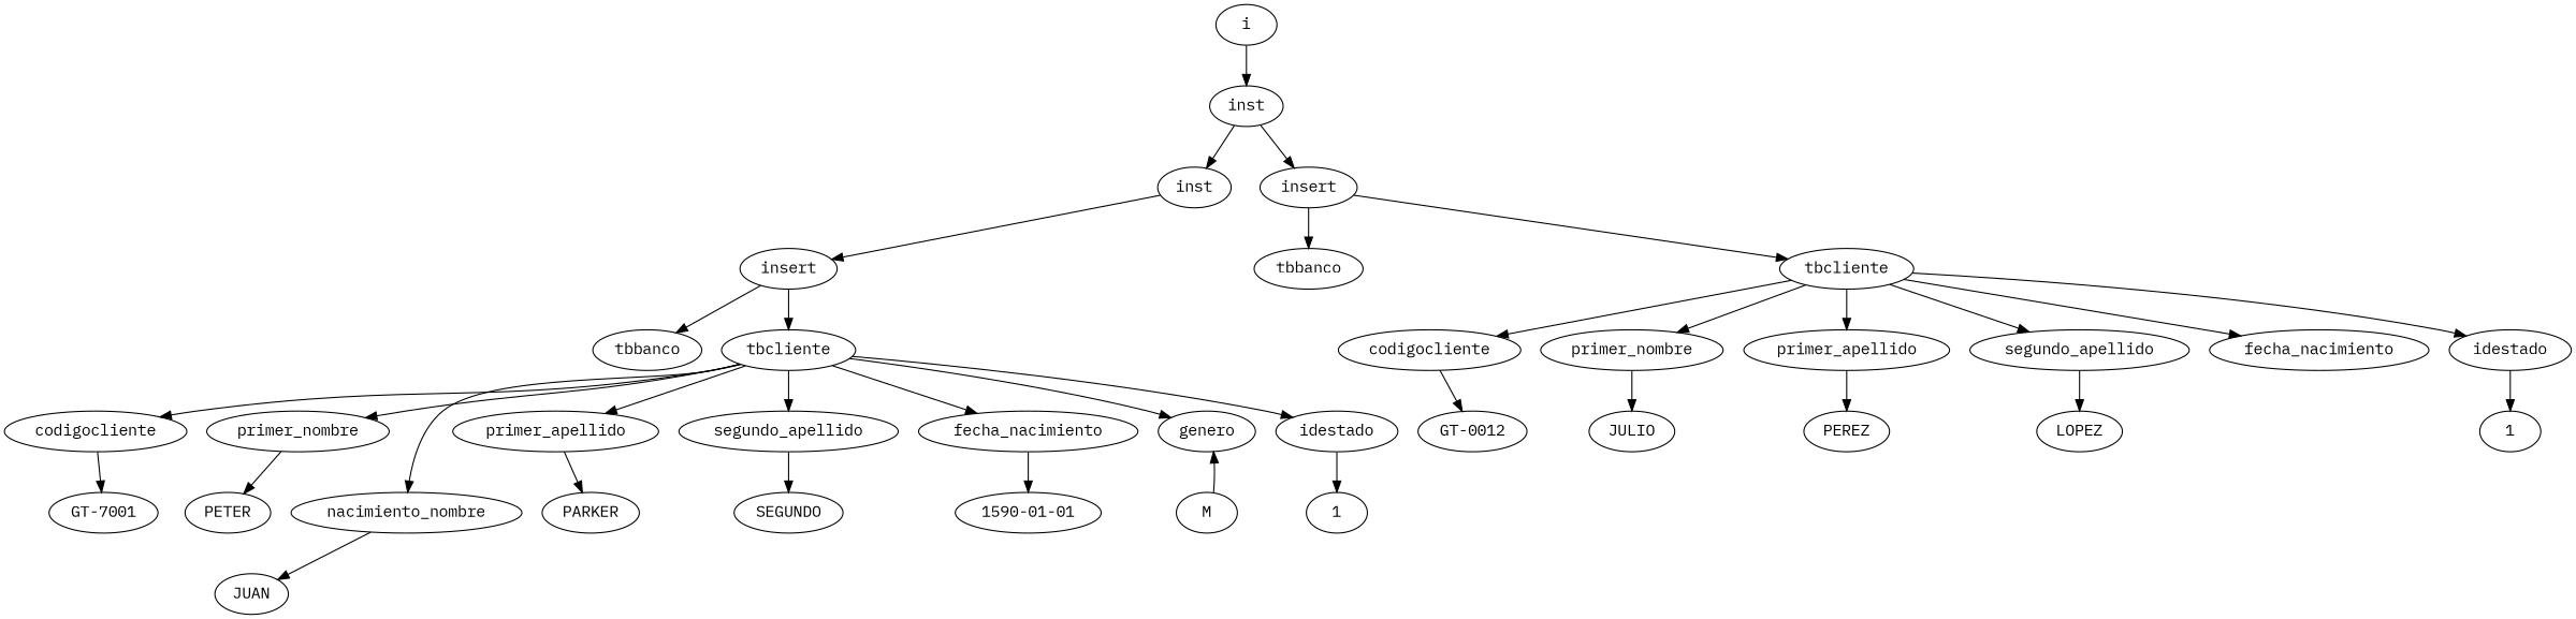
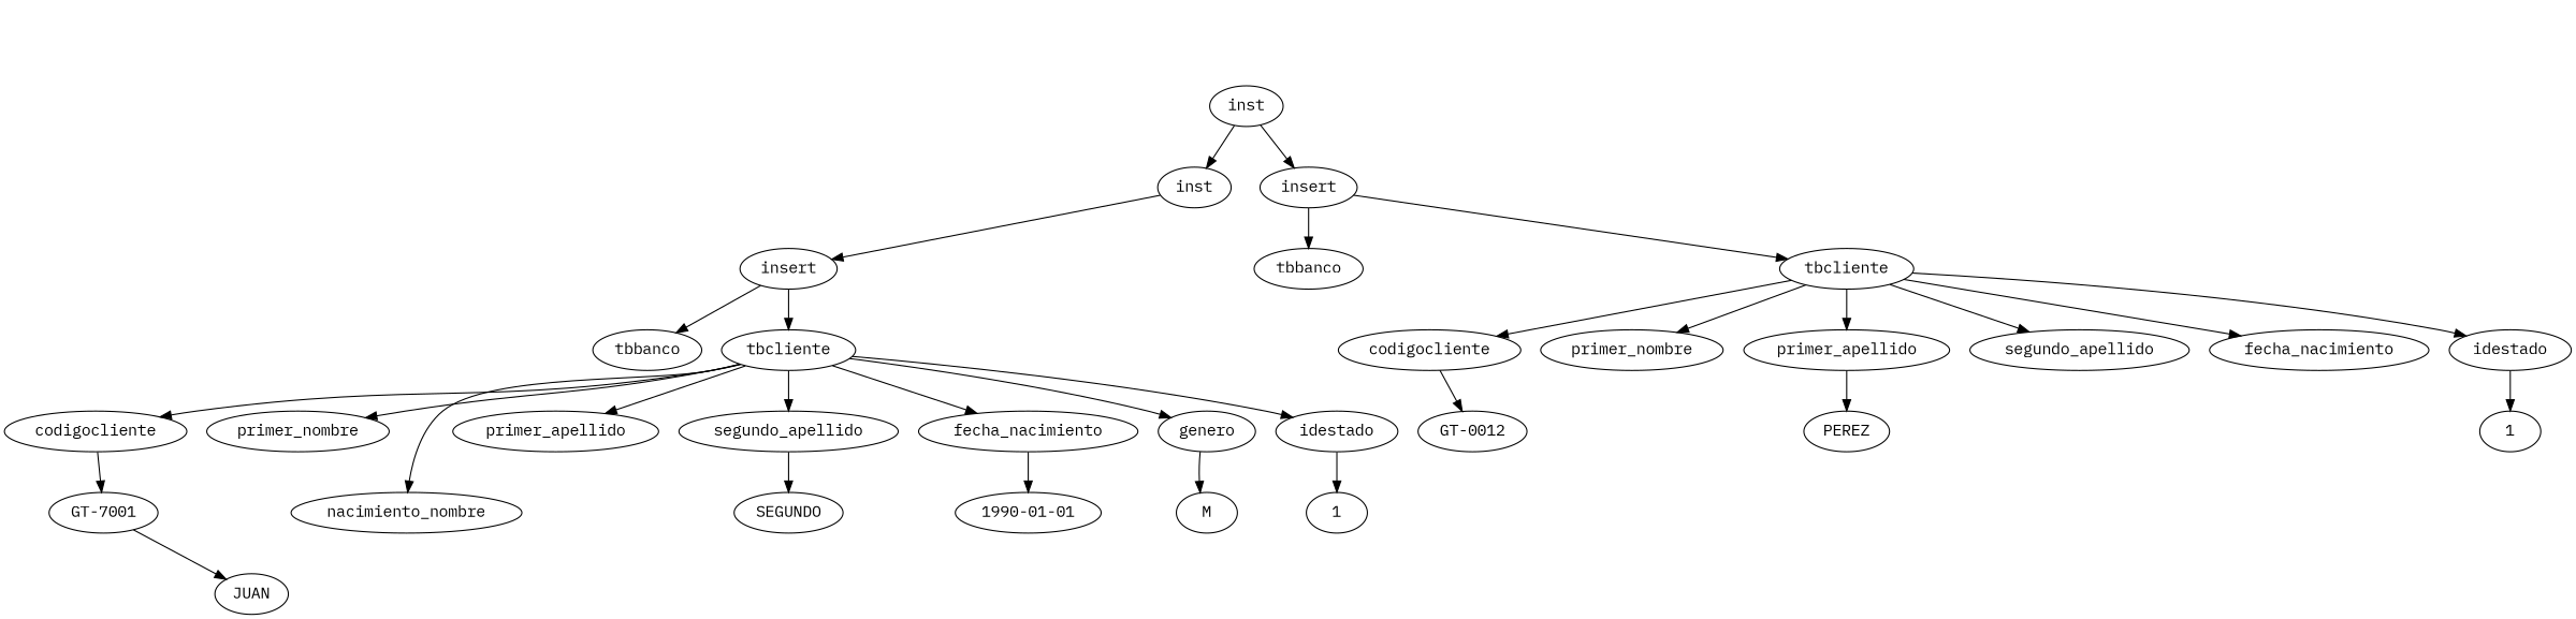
  digraph {
    fontname="IBM Plex Mono"
    node [fontname="IBM Plex Mono"]
    edge [fontname="IBM Plex Mono"]
-   n1 [label=i]
    n2 [label=inst]
    n3 [label=inst]
    n4 [label=insert]
    n5 [label=insert]
    n6 [label=tbbanco]
    n7 [label=tbcliente]
    n8 [label=tbbanco]
    n9 [label=tbcliente]
    n10 [label=codigocliente]
    n11 [label=primer_nombre]
    n12 [label=nacimiento_nombre]
    n13 [label=primer_apellido]
    n14 [label=segundo_apellido]
    n15 [label=fecha_nacimiento]
    n16 [label=genero]
    n17 [label=idestado]
    n18 [label="GT-7001"]
-   n19 [label=PETER]
    n20 [label=JUAN]
-   n21 [label=PARKER]
    n22 [label=SEGUNDO]
-   n23 [label="1590-01-01"]
+   n23 [label="1990-01-01"]
    n24 [label=M]
    n25 [label=1]
    n26 [label=codigocliente]
    n27 [label=primer_nombre]
    n28 [label=primer_apellido]
    n29 [label=segundo_apellido]
    n30 [label=fecha_nacimiento]
    n31 [label=idestado]
    n32 [label="GT-0012"]
-   n33 [label=JULIO]
    n34 [label=PEREZ]
-   n35 [label=LOPEZ]
    n36 [label=1]
-   n1 -> n2
    n2 -> n3
    n2 -> n4
    n3 -> n5
    n4 -> n6
    n4 -> n7
    n5 -> n8
    n5 -> n9
    n7 -> n26
    n7 -> n27
    n7 -> n28
    n7 -> n29
    n7 -> n30
    n7 -> n31
    n9 -> n10
    n9 -> n11
    n9 -> n12
    n9 -> n13
    n9 -> n14
    n9 -> n15
    n9 -> n16
    n9 -> n17
    n10 -> n18
-   n11 -> n19
-   n12 -> n20
-   n13 -> n21
+   n18 -> n20
    n14 -> n22
    n15 -> n23
-   n24 -> n16
+   n16 -> n24
    n17 -> n25
    n26 -> n32
-   n27 -> n33
    n28 -> n34
-   n29 -> n35
    n31 -> n36
  }
